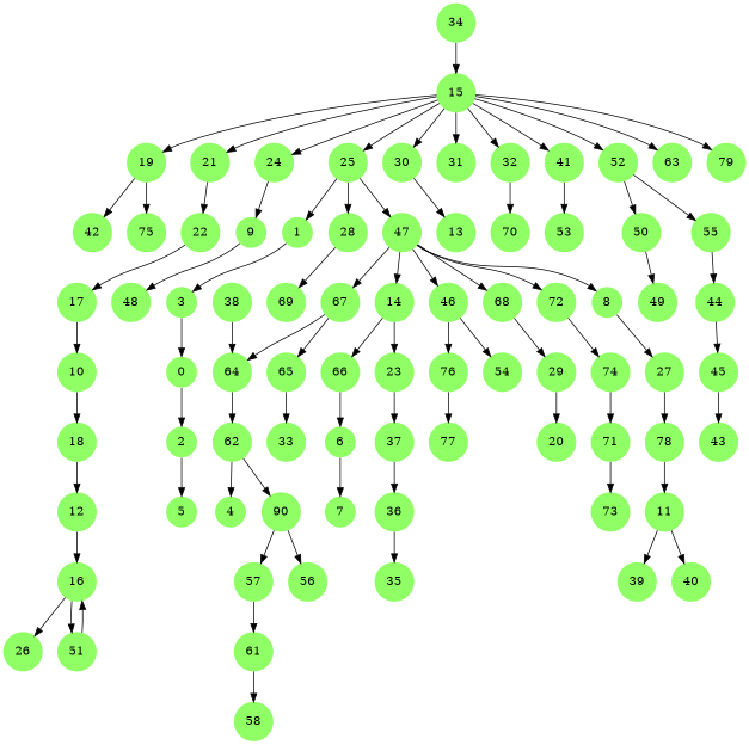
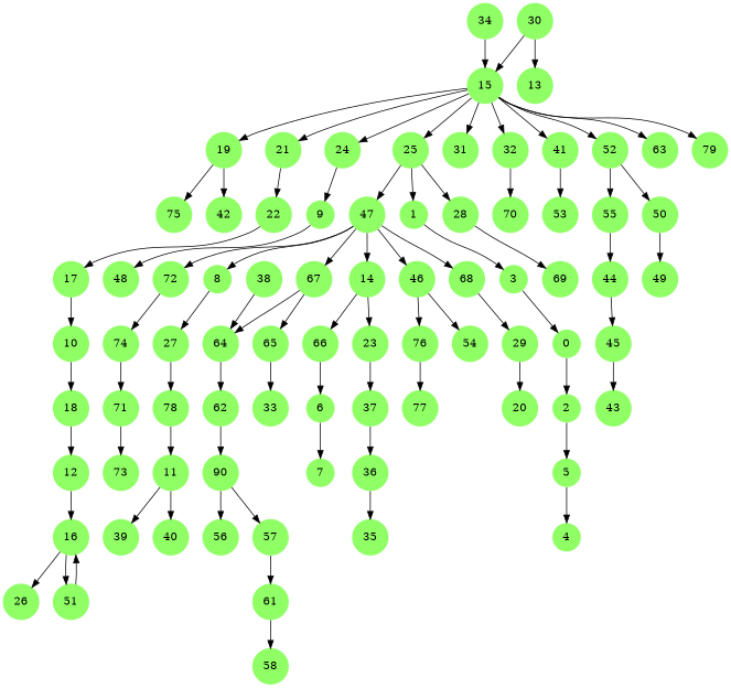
  digraph {
    node [fillcolor="#90ff66" penwidth=0 shape=circle style=filled]
    0
    2
    5
    1
    3
    4
    6
    7
    8
    27
    78
    9
    48
    10
    18
    12
    11
    39
    40
    16
    26
    51
    14
    23
    66
    37
    15
    19
    21
    24
    25
    30
    31
    32
    41
    52
    63
    79
    42
    75
    22
    28
    47
    13
    70
    53
    50
    55
    17
    36
    35
    69
    46
    67
    68
    72
    29
    20
    34
    38
    64
    44
    45
    43
    54
    76
    77
    65
    74
    49
    57
    61
    58
    n74 [label=90]
    56
    62
    33
    71
    73
    0 -> 2
    2 -> 5
-   62 -> 4
+   5 -> 4
    1 -> 3
    3 -> 0
    6 -> 7
    8 -> 27
    27 -> 78
    78 -> 11
    9 -> 48
    10 -> 18
    18 -> 12
    12 -> 16
    11 -> 39
    11 -> 40
    16 -> 26
    16 -> 51
    51 -> 16
    14 -> 23
    14 -> 66
    23 -> 37
    66 -> 6
    37 -> 36
    15 -> 19
    15 -> 21
    15 -> 24
    15 -> 25
-   15 -> 30
+   30 -> 15
    15 -> 31
    15 -> 32
    15 -> 41
    15 -> 52
    15 -> 63
    15 -> 79
    19 -> 42
    19 -> 75
    21 -> 22
    24 -> 9
    25 -> 1
    25 -> 28
    25 -> 47
    30 -> 13
    32 -> 70
    41 -> 53
    52 -> 50
    52 -> 55
    22 -> 17
    28 -> 69
    47 -> 8
    47 -> 14
    47 -> 46
    47 -> 67
    47 -> 68
    47 -> 72
    50 -> 49
    55 -> 44
    17 -> 10
    36 -> 35
    46 -> 54
    46 -> 76
    67 -> 64
    67 -> 65
    68 -> 29
    72 -> 74
    29 -> 20
    34 -> 15
    38 -> 64
    64 -> 62
    44 -> 45
    45 -> 43
    76 -> 77
    65 -> 33
    74 -> 71
    57 -> 61
    61 -> 58
    n74 -> 57
    n74 -> 56
    62 -> n74
    71 -> 73
  }
